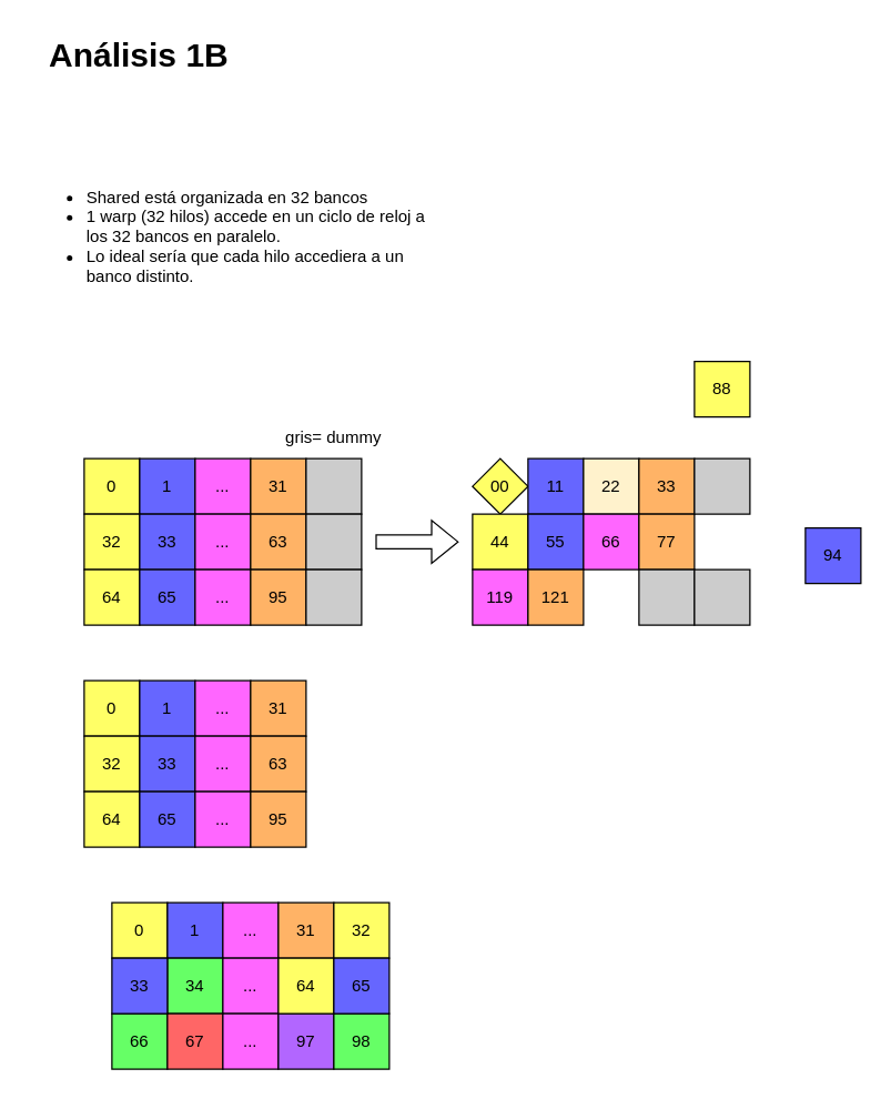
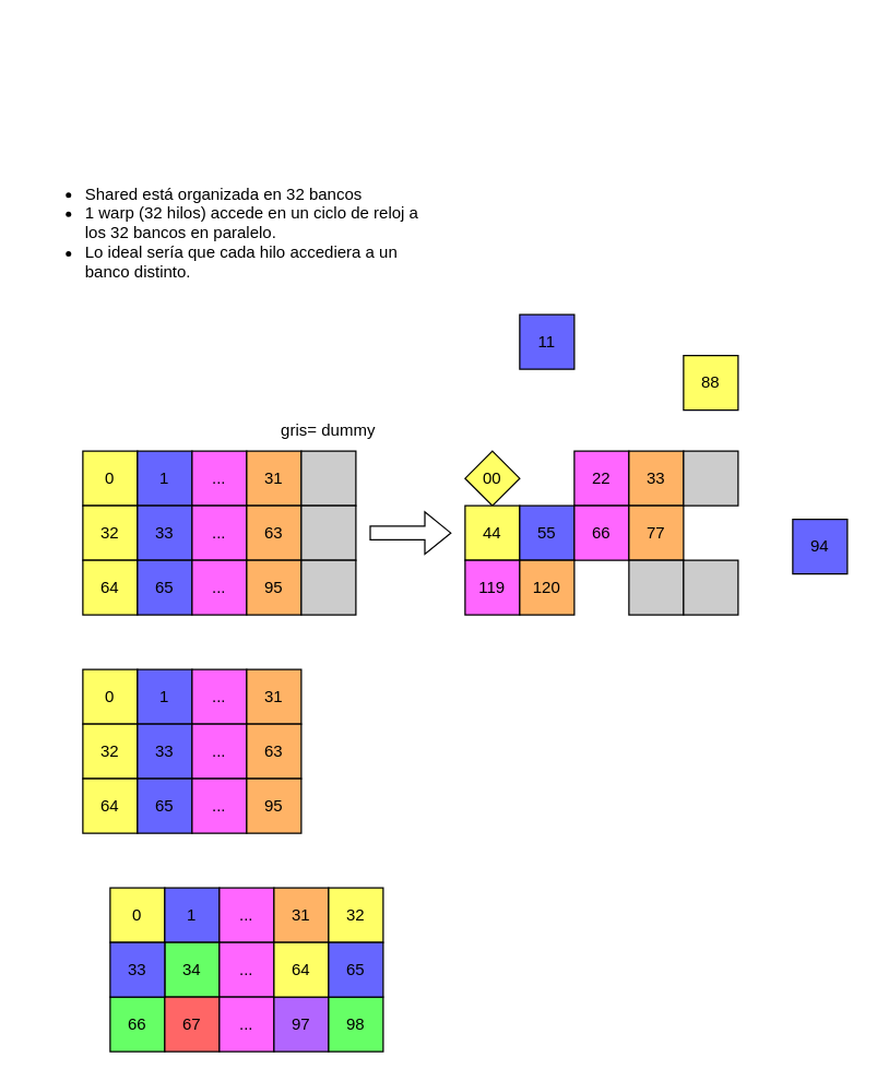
  <mxCell id="0" />
  <mxCell id="1" parent="0" />
- <mxCell id="2" value="&lt;h1&gt;Análisis 1B&lt;/h1&gt;" style="text;html=1;strokeColor=none;fillColor=none;spacing=5;spacingTop=-20;whiteSpace=wrap;overflow=hidden;rounded=0;" parent="1" vertex="1"><mxGeometry x="30" y="20" width="140" height="30" as="geometry" /></mxCell>
  <mxCell id="3" value="&lt;ul&gt;&lt;li&gt;&lt;span style=&quot;background-color: initial;&quot;&gt;Shared está organizada en 32 bancos&lt;/span&gt;&lt;/li&gt;&lt;li&gt;&lt;span style=&quot;background-color: initial;&quot;&gt;1 warp (32 hilos) accede en un ciclo de reloj a los 32 bancos en paralelo.&lt;/span&gt;&lt;/li&gt;&lt;li&gt;&lt;span style=&quot;background-color: initial;&quot;&gt;Lo ideal sería que cada hilo accediera a un banco distinto.&lt;/span&gt;&lt;/li&gt;&lt;/ul&gt;" style="text;html=1;strokeColor=none;fillColor=none;align=left;verticalAlign=middle;whiteSpace=wrap;rounded=0;" parent="1" vertex="1"><mxGeometry y="90" width="290" height="160" as="geometry" x="20" /></mxCell>
  <mxCell id="4" value="00" style="rhombus;whiteSpace=wrap;html=1;fillColor=#FFFF66;" parent="1" vertex="1"><mxGeometry x="340" y="330" width="40" height="40" as="geometry" /></mxCell>
- <mxCell id="5" value="11" style="rounded=0;whiteSpace=wrap;html=1;fillColor=#6666FF;" parent="1" vertex="1"><mxGeometry x="380" y="330" width="40" height="40" as="geometry" /></mxCell>
- <mxCell id="6" value="22" style="rounded=0;whiteSpace=wrap;html=1;fillColor=#fff2cc;" parent="1" vertex="1"><mxGeometry x="420" y="330" width="40" height="40" as="geometry" /></mxCell>
+ <mxCell id="5" value="11" style="rounded=0;whiteSpace=wrap;html=1;fillColor=#6666FF;" parent="1" vertex="1"><mxGeometry x="380" y="230" width="40" height="40" as="geometry" /></mxCell>
+ <mxCell id="6" value="22" style="rounded=0;whiteSpace=wrap;html=1;fillColor=#FF66FF;" parent="1" vertex="1"><mxGeometry x="420" y="330" width="40" height="40" as="geometry" /></mxCell>
  <mxCell id="7" value="33" style="rounded=0;whiteSpace=wrap;html=1;fillColor=#FFB366;" parent="1" vertex="1"><mxGeometry x="460" y="330" width="40" height="40" as="geometry" /></mxCell>
  <mxCell id="8" value="44" style="rounded=0;whiteSpace=wrap;html=1;fillColor=#FFFF66;" parent="1" vertex="1"><mxGeometry x="340" y="370" width="40" height="40" as="geometry" /></mxCell>
  <mxCell id="9" value="55" style="rounded=0;whiteSpace=wrap;html=1;fillColor=#6666FF;" parent="1" vertex="1"><mxGeometry x="380" y="370" width="40" height="40" as="geometry" /></mxCell>
  <mxCell id="10" value="66" style="rounded=0;whiteSpace=wrap;html=1;fillColor=#FF66FF;" parent="1" vertex="1"><mxGeometry x="420" y="370" width="40" height="40" as="geometry" /></mxCell>
  <mxCell id="11" value="77" style="rounded=0;whiteSpace=wrap;html=1;fillColor=#FFB366;" parent="1" vertex="1"><mxGeometry x="460" y="370" width="40" height="40" as="geometry" /></mxCell>
  <mxCell id="12" value="88" style="rounded=0;whiteSpace=wrap;html=1;fillColor=#FFFF66;" parent="1" vertex="1"><mxGeometry x="500" y="260" width="40" height="40" as="geometry" /></mxCell>
  <mxCell id="13" value="94" style="rounded=0;whiteSpace=wrap;html=1;fillColor=#6666FF;" parent="1" vertex="1"><mxGeometry x="580" y="380" width="40" height="40" as="geometry" /></mxCell>
  <mxCell id="14" value="119" style="rounded=0;whiteSpace=wrap;html=1;fillColor=#FF66FF;" parent="1" vertex="1"><mxGeometry x="340" y="410" width="40" height="40" as="geometry" /></mxCell>
- <mxCell id="15" value="121" style="rounded=0;whiteSpace=wrap;html=1;fillColor=#FFB366;" parent="1" vertex="1"><mxGeometry x="380" y="410" width="40" height="40" as="geometry" /></mxCell>
+ <mxCell id="15" value="120" style="rounded=0;whiteSpace=wrap;html=1;fillColor=#FFB366;" parent="1" vertex="1"><mxGeometry x="380" y="410" width="40" height="40" as="geometry" /></mxCell>
  <mxCell id="16" value="" style="rounded=0;whiteSpace=wrap;html=1;fillColor=#CCCCCC;" parent="1" vertex="1"><mxGeometry x="460" y="410" width="40" height="40" as="geometry" /></mxCell>
  <mxCell id="17" value="" style="rounded=0;whiteSpace=wrap;html=1;fillColor=#CCCCCC;" parent="1" vertex="1"><mxGeometry x="500" y="410" width="40" height="40" as="geometry" /></mxCell>
  <mxCell id="18" value="" style="rounded=0;whiteSpace=wrap;html=1;fillColor=#CCCCCC;" parent="1" vertex="1"><mxGeometry x="500" y="330" width="40" height="40" as="geometry" /></mxCell>
  <mxCell id="19" value="0" style="rounded=0;whiteSpace=wrap;html=1;fillColor=#FFFF66;" parent="1" vertex="1"><mxGeometry x="60" y="330" width="40" height="40" as="geometry" /></mxCell>
  <mxCell id="20" value="1" style="rounded=0;whiteSpace=wrap;html=1;fillColor=#6666FF;" parent="1" vertex="1"><mxGeometry x="100" y="330" width="40" height="40" as="geometry" /></mxCell>
  <mxCell id="21" value="..." style="rounded=0;whiteSpace=wrap;html=1;fillColor=#FF66FF;" parent="1" vertex="1"><mxGeometry x="140" y="330" width="40" height="40" as="geometry" /></mxCell>
  <mxCell id="22" value="31" style="rounded=0;whiteSpace=wrap;html=1;fillColor=#FFB366;" parent="1" vertex="1"><mxGeometry x="180" y="330" width="40" height="40" as="geometry" /></mxCell>
  <mxCell id="23" value="32" style="rounded=0;whiteSpace=wrap;html=1;fillColor=#FFFF66;" parent="1" vertex="1"><mxGeometry x="60" y="370" width="40" height="40" as="geometry" /></mxCell>
  <mxCell id="24" value="33" style="rounded=0;whiteSpace=wrap;html=1;fillColor=#6666FF;" parent="1" vertex="1"><mxGeometry x="100" y="370" width="40" height="40" as="geometry" /></mxCell>
  <mxCell id="25" value="..." style="rounded=0;whiteSpace=wrap;html=1;fillColor=#FF66FF;" parent="1" vertex="1"><mxGeometry x="140" y="370" width="40" height="40" as="geometry" /></mxCell>
  <mxCell id="26" value="63" style="rounded=0;whiteSpace=wrap;html=1;fillColor=#FFB366;" parent="1" vertex="1"><mxGeometry x="180" y="370" width="40" height="40" as="geometry" /></mxCell>
  <mxCell id="27" value="64" style="rounded=0;whiteSpace=wrap;html=1;fillColor=#FFFF66;" parent="1" vertex="1"><mxGeometry x="60" y="410" width="40" height="40" as="geometry" /></mxCell>
  <mxCell id="28" value="65" style="rounded=0;whiteSpace=wrap;html=1;fillColor=#6666FF;" parent="1" vertex="1"><mxGeometry x="100" y="410" width="40" height="40" as="geometry" /></mxCell>
  <mxCell id="29" value="..." style="rounded=0;whiteSpace=wrap;html=1;fillColor=#FF66FF;" parent="1" vertex="1"><mxGeometry x="140" y="410" width="40" height="40" as="geometry" /></mxCell>
  <mxCell id="30" value="95" style="rounded=0;whiteSpace=wrap;html=1;fillColor=#FFB366;" parent="1" vertex="1"><mxGeometry x="180" y="410" width="40" height="40" as="geometry" /></mxCell>
  <mxCell id="31" value="" style="rounded=0;whiteSpace=wrap;html=1;fillColor=#CCCCCC;" parent="1" vertex="1"><mxGeometry x="220" y="330" width="40" height="40" as="geometry" /></mxCell>
  <mxCell id="32" value="" style="rounded=0;whiteSpace=wrap;html=1;fillColor=#CCCCCC;" parent="1" vertex="1"><mxGeometry x="220" y="370" width="40" height="40" as="geometry" /></mxCell>
  <mxCell id="33" value="" style="rounded=0;whiteSpace=wrap;html=1;fillColor=#CCCCCC;" parent="1" vertex="1"><mxGeometry x="220" y="410" width="40" height="40" as="geometry" /></mxCell>
  <mxCell id="34" value="" style="shape=flexArrow;endArrow=classic;html=1;rounded=0;" parent="1" edge="1"><mxGeometry width="50" height="50" relative="1" as="geometry"><mxPoint x="270" y="390" as="sourcePoint" /><mxPoint x="330" y="390" as="targetPoint" /></mxGeometry></mxCell>
  <mxCell id="35" value="gris= dummy" style="text;html=1;strokeColor=none;fillColor=none;align=center;verticalAlign=middle;whiteSpace=wrap;rounded=0;" parent="1" vertex="1"><mxGeometry x="190" y="300" width="100" height="30" as="geometry" /></mxCell>
  <mxCell id="36" value="0" style="rounded=0;whiteSpace=wrap;html=1;fillColor=#FFFF66;" vertex="1" parent="1"><mxGeometry x="60" y="490" width="40" height="40" as="geometry" /></mxCell>
  <mxCell id="37" value="1" style="rounded=0;whiteSpace=wrap;html=1;fillColor=#6666FF;" vertex="1" parent="1"><mxGeometry x="100" y="490" width="40" height="40" as="geometry" /></mxCell>
  <mxCell id="38" value="..." style="rounded=0;whiteSpace=wrap;html=1;fillColor=#FF66FF;" vertex="1" parent="1"><mxGeometry x="140" y="490" width="40" height="40" as="geometry" /></mxCell>
  <mxCell id="39" value="31" style="rounded=0;whiteSpace=wrap;html=1;fillColor=#FFB366;" vertex="1" parent="1"><mxGeometry x="180" y="490" width="40" height="40" as="geometry" /></mxCell>
  <mxCell id="40" value="32" style="rounded=0;whiteSpace=wrap;html=1;fillColor=#FFFF66;" vertex="1" parent="1"><mxGeometry x="60" y="530" width="40" height="40" as="geometry" /></mxCell>
  <mxCell id="41" value="33" style="rounded=0;whiteSpace=wrap;html=1;fillColor=#6666FF;" vertex="1" parent="1"><mxGeometry x="100" y="530" width="40" height="40" as="geometry" /></mxCell>
  <mxCell id="42" value="..." style="rounded=0;whiteSpace=wrap;html=1;fillColor=#FF66FF;" vertex="1" parent="1"><mxGeometry x="140" y="530" width="40" height="40" as="geometry" /></mxCell>
  <mxCell id="43" value="63" style="rounded=0;whiteSpace=wrap;html=1;fillColor=#FFB366;" vertex="1" parent="1"><mxGeometry x="180" y="530" width="40" height="40" as="geometry" /></mxCell>
  <mxCell id="44" value="64" style="rounded=0;whiteSpace=wrap;html=1;fillColor=#FFFF66;" vertex="1" parent="1"><mxGeometry x="60" y="570" width="40" height="40" as="geometry" /></mxCell>
  <mxCell id="45" value="65" style="rounded=0;whiteSpace=wrap;html=1;fillColor=#6666FF;" vertex="1" parent="1"><mxGeometry x="100" y="570" width="40" height="40" as="geometry" /></mxCell>
  <mxCell id="46" value="..." style="rounded=0;whiteSpace=wrap;html=1;fillColor=#FF66FF;" vertex="1" parent="1"><mxGeometry x="140" y="570" width="40" height="40" as="geometry" /></mxCell>
  <mxCell id="47" value="95" style="rounded=0;whiteSpace=wrap;html=1;fillColor=#FFB366;" vertex="1" parent="1"><mxGeometry x="180" y="570" width="40" height="40" as="geometry" /></mxCell>
  <mxCell id="48" value="0" style="rounded=0;whiteSpace=wrap;html=1;fillColor=#FFFF66;" vertex="1" parent="1"><mxGeometry x="80" y="650" width="40" height="40" as="geometry" /></mxCell>
  <mxCell id="49" value="1" style="rounded=0;whiteSpace=wrap;html=1;fillColor=#6666FF;" vertex="1" parent="1"><mxGeometry x="120" y="650" width="40" height="40" as="geometry" /></mxCell>
  <mxCell id="50" value="..." style="rounded=0;whiteSpace=wrap;html=1;fillColor=#FF66FF;" vertex="1" parent="1"><mxGeometry x="160" y="650" width="40" height="40" as="geometry" /></mxCell>
  <mxCell id="51" value="31" style="rounded=0;whiteSpace=wrap;html=1;fillColor=#FFB366;" vertex="1" parent="1"><mxGeometry x="200" y="650" width="40" height="40" as="geometry" /></mxCell>
  <mxCell id="52" value="34" style="rounded=0;whiteSpace=wrap;html=1;fillColor=#66FF66;" vertex="1" parent="1"><mxGeometry x="120" y="690" width="40" height="40" as="geometry" /></mxCell>
  <mxCell id="53" value="..." style="rounded=0;whiteSpace=wrap;html=1;fillColor=#FF66FF;" vertex="1" parent="1"><mxGeometry x="160" y="690" width="40" height="40" as="geometry" /></mxCell>
  <mxCell id="54" value="66" style="rounded=0;whiteSpace=wrap;html=1;fillColor=#66FF66;" vertex="1" parent="1"><mxGeometry x="80" y="730" width="40" height="40" as="geometry" /></mxCell>
  <mxCell id="55" value="67" style="rounded=0;whiteSpace=wrap;html=1;fillColor=#FF6666;" vertex="1" parent="1"><mxGeometry x="120" y="730" width="40" height="40" as="geometry" /></mxCell>
  <mxCell id="56" value="..." style="rounded=0;whiteSpace=wrap;html=1;fillColor=#FF66FF;" vertex="1" parent="1"><mxGeometry x="160" y="730" width="40" height="40" as="geometry" /></mxCell>
  <mxCell id="57" value="97" style="rounded=0;whiteSpace=wrap;html=1;fillColor=#B266FF;" vertex="1" parent="1"><mxGeometry x="200" y="730" width="40" height="40" as="geometry" /></mxCell>
  <mxCell id="58" value="98" style="rounded=0;whiteSpace=wrap;html=1;fillColor=#66FF66;" vertex="1" parent="1"><mxGeometry x="240" y="730" width="40" height="40" as="geometry" /></mxCell>
  <mxCell id="59" value="64" style="rounded=0;whiteSpace=wrap;html=1;fillColor=#FFFF66;" vertex="1" parent="1"><mxGeometry x="200" y="690" width="40" height="40" as="geometry" /></mxCell>
  <mxCell id="60" value="32" style="rounded=0;whiteSpace=wrap;html=1;fillColor=#FFFF66;" vertex="1" parent="1"><mxGeometry x="240" y="650" width="40" height="40" as="geometry" /></mxCell>
  <mxCell id="61" value="33" style="rounded=0;whiteSpace=wrap;html=1;fillColor=#6666FF;" vertex="1" parent="1"><mxGeometry x="80" y="690" width="40" height="40" as="geometry" /></mxCell>
  <mxCell id="62" value="65" style="rounded=0;whiteSpace=wrap;html=1;fillColor=#6666FF;" vertex="1" parent="1"><mxGeometry x="240" y="690" width="40" height="40" as="geometry" /></mxCell>
